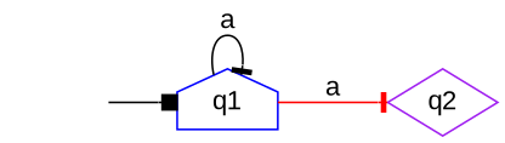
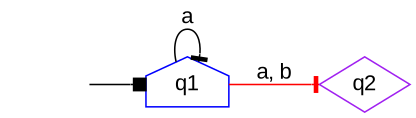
  digraph {
    fontname="Liberation Sans"
    rankdir=LR
    node [color=purple fontname="Liberation Sans"]
    edge [arrowhead=tee color=black fontname="Liberation Sans"]
    q1 [color=blue shape=house]
    q2 [shape=diamond]
    "" [shape=none]
    q1 -> q1 [label=a]
-   q1 -> q2 [color=red label=a]
+   q1 -> q2 [color=red label="a, b"]
    "" -> q1 [arrowhead=box]
  }
